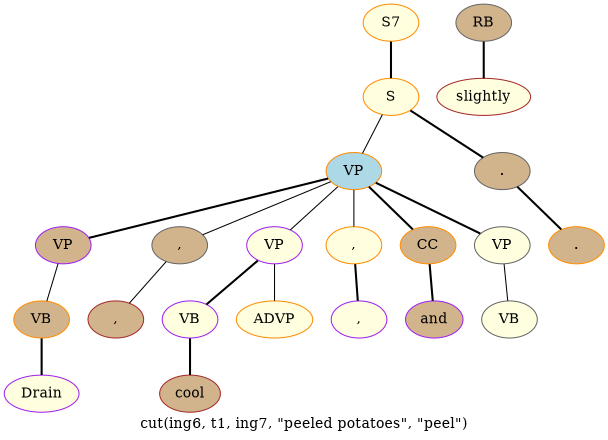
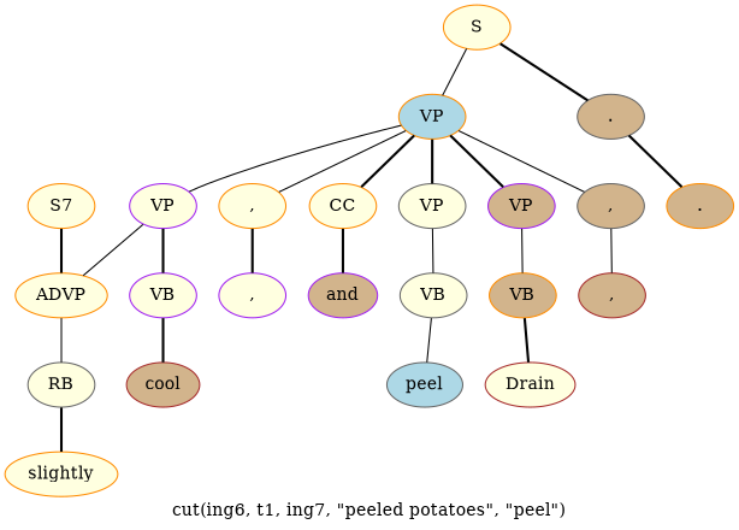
  graph {
    label="cut(ing6, t1, ing7, \"peeled potatoes\", \"peel\")"
    node [color=darkorange fillcolor=lightyellow style=filled]
    edge [style=bold]
    n1 [label=S7]
    n2 [label=S]
    n3 [fillcolor=lightblue label=VP]
    n4 [color=gray40 fillcolor=tan label="."]
    n5 [color=purple fillcolor=tan label=VP]
    n6 [color=gray40 fillcolor=tan label=","]
    n7 [color=purple label=VP]
    n8 [label=","]
-   n9 [fillcolor=tan label=CC]
+   n9 [label=CC]
    n10 [color=gray40 label=VP]
    n11 [fillcolor=tan label="."]
    n12 [fillcolor=tan label=VB]
    n13 [color=brown fillcolor=tan label=","]
    n14 [color=purple label=VB]
    n15 [label=ADVP]
    n16 [color=purple label=","]
    n17 [color=purple fillcolor=tan label=and]
    n18 [color=gray40 label=VB]
-   n19 [color=purple label=Drain]
+   n19 [color=brown label=Drain]
    n20 [color=brown fillcolor=tan label=cool]
-   n21 [color=gray40 fillcolor=tan label=RB]
-   n22 [color=brown label=slightly]
-   n1 -- n2
+   n21 [color=gray40 label=RB]
+   n22 [label=slightly]
+   n23 [color=gray40 fillcolor=lightblue label=peel]
+   n1 -- n15
    n2 -- n3 [style=solid]
    n2 -- n4
    n3 -- n5
    n3 -- n6 [style=solid]
    n3 -- n7 [style=solid]
    n3 -- n8 [style=solid]
    n3 -- n9
    n3 -- n10
    n4 -- n11
    n5 -- n12 [style=solid]
    n6 -- n13 [style=solid]
    n7 -- n14
    n7 -- n15 [style=solid]
    n8 -- n16
    n9 -- n17
    n10 -- n18 [style=solid]
    n12 -- n19
    n14 -- n20
+   n15 -- n21 [style=solid]
+   n18 -- n23 [style=solid]
    n21 -- n22
  }
